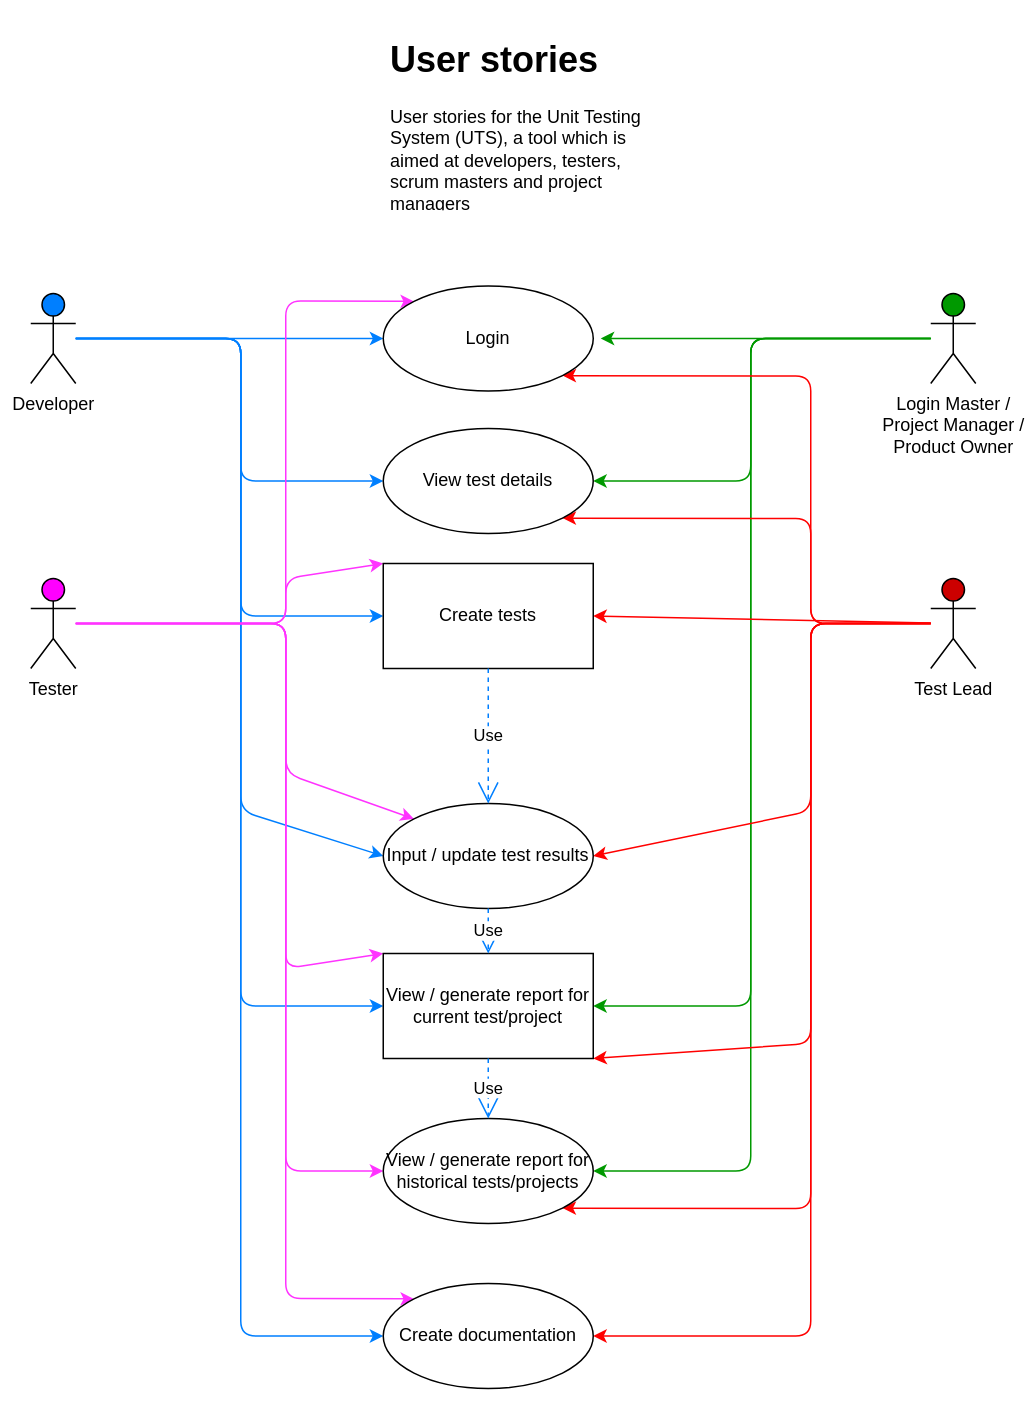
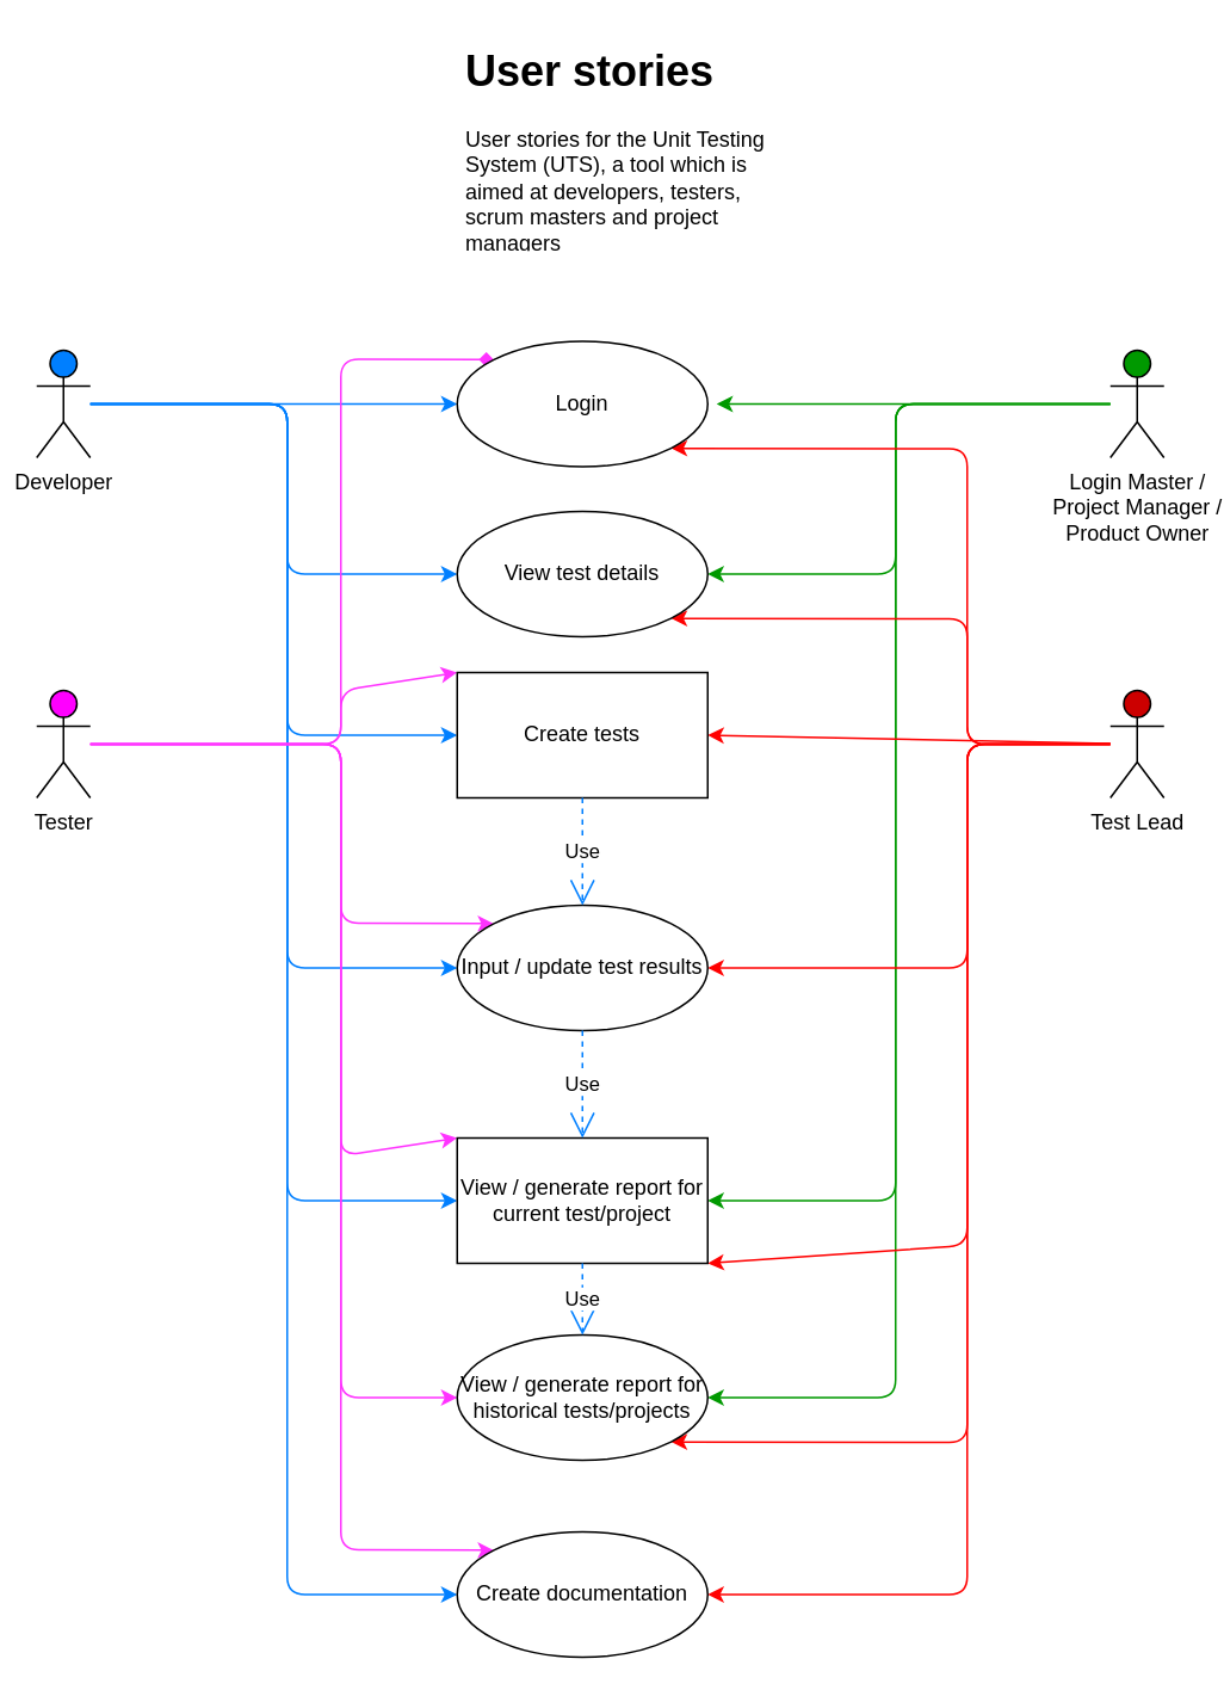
  <mxCell id="0" />
  <mxCell id="1" parent="0" />
  <mxCell id="2" style="edgeStyle=none;html=1;strokeColor=#007FFF;" parent="1" source="8" target="29" edge="1"><mxGeometry relative="1" as="geometry" /></mxCell>
  <mxCell id="3" style="edgeStyle=none;html=1;strokeColor=#007FFF;entryX=0;entryY=0.5;entryDx=0;entryDy=0;" parent="1" source="8" target="30" edge="1"><mxGeometry relative="1" as="geometry"><Array as="points"><mxPoint x="160" y="225" /><mxPoint x="160" y="320" /></Array></mxGeometry></mxCell>
  <mxCell id="4" style="edgeStyle=none;html=1;entryX=0;entryY=0.5;entryDx=0;entryDy=0;fillColor=#0066CC;strokeColor=#007FFF;" parent="1" source="8" target="31" edge="1"><mxGeometry relative="1" as="geometry"><Array as="points"><mxPoint x="160" y="225" /><mxPoint x="160" y="410" /></Array></mxGeometry></mxCell>
  <mxCell id="5" style="edgeStyle=none;html=1;entryX=0;entryY=0.5;entryDx=0;entryDy=0;strokeColor=#007FFF;fillColor=#0066CC;" parent="1" target="33" edge="1"><mxGeometry relative="1" as="geometry"><mxPoint x="50" y="225" as="sourcePoint" /><Array as="points"><mxPoint x="160" y="225" /><mxPoint x="160" y="405" /><mxPoint x="160" y="540" /></Array></mxGeometry></mxCell>
  <mxCell id="6" style="edgeStyle=none;html=1;entryX=0;entryY=0.5;entryDx=0;entryDy=0;strokeColor=#007FFF;fillColor=#0066CC;" parent="1" target="32" edge="1"><mxGeometry relative="1" as="geometry"><mxPoint x="50" y="225" as="sourcePoint" /><Array as="points"><mxPoint x="160" y="225" /><mxPoint x="160" y="670" /></Array></mxGeometry></mxCell>
  <mxCell id="7" style="edgeStyle=none;html=1;entryX=0;entryY=0.5;entryDx=0;entryDy=0;strokeColor=#007FFF;fillColor=#007FFF;" parent="1" target="35" edge="1"><mxGeometry relative="1" as="geometry"><mxPoint x="50" y="225" as="sourcePoint" /><Array as="points"><mxPoint x="160" y="225" /><mxPoint x="160" y="890" /></Array></mxGeometry></mxCell>
  <mxCell id="8" value="Developer" style="shape=umlActor;verticalLabelPosition=bottom;verticalAlign=top;html=1;fillColor=#007FFF;" parent="1" vertex="1"><mxGeometry x="20" y="195" width="30" height="60" as="geometry" /></mxCell>
- <mxCell id="9" style="edgeStyle=none;html=1;strokeColor=#FF33FF;fillColor=#7F00FF;entryX=0;entryY=0;entryDx=0;entryDy=0;" parent="1" source="15" target="29" edge="1"><mxGeometry relative="1" as="geometry"><mxPoint x="250" y="225" as="targetPoint" /><Array as="points"><mxPoint x="190" y="415" /><mxPoint x="190" y="200" /></Array></mxGeometry></mxCell>
+ <mxCell id="9" style="edgeStyle=none;html=1;strokeColor=#FF33FF;fillColor=#7F00FF;entryX=0;entryY=0;entryDx=0;entryDy=0;endArrow=diamond;" parent="1" source="15" target="29" edge="1"><mxGeometry relative="1" as="geometry"><mxPoint x="250" y="225" as="targetPoint" /><Array as="points"><mxPoint x="190" y="415" /><mxPoint x="190" y="200" /></Array></mxGeometry></mxCell>
  <mxCell id="10" style="edgeStyle=none;html=1;strokeColor=#FF33FF;fillColor=#7F00FF;entryX=0;entryY=0;entryDx=0;entryDy=0;" parent="1" source="15" target="31" edge="1"><mxGeometry relative="1" as="geometry"><mxPoint x="250" y="410" as="targetPoint" /><Array as="points"><mxPoint x="190" y="415" /><mxPoint x="190" y="385" /></Array></mxGeometry></mxCell>
  <mxCell id="11" style="edgeStyle=none;html=1;entryX=0;entryY=0;entryDx=0;entryDy=0;strokeColor=#FF33FF;fillColor=#7F00FF;" parent="1" target="32" edge="1"><mxGeometry relative="1" as="geometry"><mxPoint x="50" y="415" as="sourcePoint" /><Array as="points"><mxPoint x="190" y="415" /><mxPoint x="190" y="645" /></Array></mxGeometry></mxCell>
  <mxCell id="12" style="edgeStyle=none;html=1;strokeColor=#FF33FF;fillColor=#7F00FF;entryX=0;entryY=0;entryDx=0;entryDy=0;" parent="1" source="15" target="33" edge="1"><mxGeometry relative="1" as="geometry"><Array as="points"><mxPoint x="190" y="415" /><mxPoint x="190" y="515" /></Array></mxGeometry></mxCell>
  <mxCell id="13" style="edgeStyle=none;html=1;entryX=0;entryY=0.5;entryDx=0;entryDy=0;strokeColor=#FF33FF;fillColor=#7F00FF;" parent="1" target="34" edge="1"><mxGeometry relative="1" as="geometry"><mxPoint x="50" y="415" as="sourcePoint" /><Array as="points"><mxPoint x="190" y="415" /><mxPoint x="190" y="780" /></Array></mxGeometry></mxCell>
  <mxCell id="14" style="edgeStyle=none;html=1;entryX=0;entryY=0;entryDx=0;entryDy=0;strokeColor=#FF33FF;fillColor=#7F00FF;" parent="1" target="35" edge="1"><mxGeometry relative="1" as="geometry"><mxPoint x="50" y="415" as="sourcePoint" /><Array as="points"><mxPoint x="190" y="415" /><mxPoint x="190" y="865" /></Array></mxGeometry></mxCell>
  <mxCell id="15" value="Tester" style="shape=umlActor;verticalLabelPosition=bottom;verticalAlign=top;html=1;fillColor=#FF00FF;" parent="1" vertex="1"><mxGeometry x="20" y="385" width="30" height="60" as="geometry" /></mxCell>
  <mxCell id="16" style="edgeStyle=none;html=1;strokeColor=#009900;fillColor=#7F00FF;" parent="1" source="20" edge="1"><mxGeometry relative="1" as="geometry"><mxPoint x="400" y="225" as="targetPoint" /></mxGeometry></mxCell>
  <mxCell id="17" style="edgeStyle=none;html=1;entryX=1;entryY=0.5;entryDx=0;entryDy=0;strokeColor=#009900;fillColor=#7F00FF;" parent="1" target="30" edge="1"><mxGeometry relative="1" as="geometry"><mxPoint x="620" y="225" as="sourcePoint" /><Array as="points"><mxPoint x="500" y="225" /><mxPoint x="500" y="320" /></Array></mxGeometry></mxCell>
  <mxCell id="18" style="edgeStyle=none;html=1;entryX=1;entryY=0.5;entryDx=0;entryDy=0;strokeColor=#009900;fillColor=#7F00FF;" parent="1" target="32" edge="1"><mxGeometry relative="1" as="geometry"><mxPoint x="620" y="225" as="sourcePoint" /><Array as="points"><mxPoint x="500" y="225" /><mxPoint x="500" y="670" /></Array></mxGeometry></mxCell>
  <mxCell id="19" style="edgeStyle=none;html=1;entryX=1;entryY=0.5;entryDx=0;entryDy=0;strokeColor=#009900;fillColor=#7F00FF;" parent="1" target="34" edge="1"><mxGeometry relative="1" as="geometry"><mxPoint x="620" y="225" as="sourcePoint" /><Array as="points"><mxPoint x="500" y="225" /><mxPoint x="500" y="780" /></Array></mxGeometry></mxCell>
  <mxCell id="20" value="Login Master / &lt;br&gt;Project Manager /&lt;br&gt;Product Owner" style="shape=umlActor;verticalLabelPosition=bottom;verticalAlign=top;html=1;fillColor=#009900;" parent="1" vertex="1"><mxGeometry x="620" y="195" width="30" height="60" as="geometry" /></mxCell>
  <mxCell id="21" style="edgeStyle=none;html=1;entryX=1;entryY=1;entryDx=0;entryDy=0;strokeColor=#FF0000;fillColor=#7F00FF;" parent="1" source="28" target="29" edge="1"><mxGeometry relative="1" as="geometry"><Array as="points"><mxPoint x="540" y="415" /><mxPoint x="540" y="250" /></Array></mxGeometry></mxCell>
  <mxCell id="22" style="edgeStyle=none;html=1;entryX=1;entryY=1;entryDx=0;entryDy=0;strokeColor=#FF0000;fillColor=#7F00FF;" parent="1" source="28" target="30" edge="1"><mxGeometry relative="1" as="geometry"><Array as="points"><mxPoint x="540" y="415" /><mxPoint x="540" y="345" /></Array></mxGeometry></mxCell>
  <mxCell id="23" style="edgeStyle=none;html=1;entryX=1;entryY=0.5;entryDx=0;entryDy=0;strokeColor=#FF0000;fillColor=#7F00FF;" parent="1" source="28" target="31" edge="1"><mxGeometry relative="1" as="geometry" /></mxCell>
  <mxCell id="24" style="edgeStyle=none;html=1;entryX=1;entryY=0.5;entryDx=0;entryDy=0;strokeColor=#FF0000;fillColor=#7F00FF;" parent="1" target="33" edge="1"><mxGeometry relative="1" as="geometry"><mxPoint x="620" y="415" as="sourcePoint" /><Array as="points"><mxPoint x="540" y="415" /><mxPoint x="540" y="540" /></Array></mxGeometry></mxCell>
  <mxCell id="25" style="edgeStyle=none;html=1;entryX=1;entryY=1;entryDx=0;entryDy=0;strokeColor=#FF0000;fillColor=#7F00FF;" parent="1" source="28" target="32" edge="1"><mxGeometry relative="1" as="geometry"><Array as="points"><mxPoint x="540" y="415" /><mxPoint x="540" y="695" /></Array></mxGeometry></mxCell>
  <mxCell id="26" style="edgeStyle=none;html=1;entryX=1;entryY=1;entryDx=0;entryDy=0;strokeColor=#FF0000;fillColor=#7F00FF;" parent="1" target="34" edge="1"><mxGeometry relative="1" as="geometry"><mxPoint x="620" y="415" as="sourcePoint" /><Array as="points"><mxPoint x="540" y="415" /><mxPoint x="540" y="805" /></Array></mxGeometry></mxCell>
  <mxCell id="27" style="edgeStyle=none;html=1;entryX=1;entryY=0.5;entryDx=0;entryDy=0;strokeColor=#FF0000;fillColor=#7F00FF;" parent="1" target="35" edge="1"><mxGeometry relative="1" as="geometry"><mxPoint x="620" y="415" as="sourcePoint" /><Array as="points"><mxPoint x="540" y="415" /><mxPoint x="540" y="890" /></Array></mxGeometry></mxCell>
  <mxCell id="28" value="Test Lead" style="shape=umlActor;verticalLabelPosition=bottom;verticalAlign=top;html=1;fillColor=#CC0000;" parent="1" vertex="1"><mxGeometry x="620" y="385" width="30" height="60" as="geometry" /></mxCell>
  <mxCell id="29" value="Login" style="ellipse;whiteSpace=wrap;html=1;" parent="1" vertex="1"><mxGeometry x="255" y="190" width="140" height="70" as="geometry" /></mxCell>
  <mxCell id="30" value="View test details" style="ellipse;whiteSpace=wrap;html=1;" parent="1" vertex="1"><mxGeometry x="255" y="285" width="140" height="70" as="geometry" /></mxCell>
  <mxCell id="31" value="Create tests" style="whiteSpace=wrap;html=1;rounded=0;" parent="1" vertex="1"><mxGeometry x="255" y="375" width="140" height="70" as="geometry" /></mxCell>
  <mxCell id="32" value="View / generate report for current test/project" style="whiteSpace=wrap;html=1;rounded=0;" parent="1" vertex="1"><mxGeometry x="255" y="635" width="140" height="70" as="geometry" /></mxCell>
- <mxCell id="33" value="Input / update test results" style="ellipse;whiteSpace=wrap;html=1;" parent="1" vertex="1"><mxGeometry x="255" y="535" width="140" height="70" as="geometry" /></mxCell>
+ <mxCell id="33" value="Input / update test results" style="ellipse;whiteSpace=wrap;html=1;" parent="1" vertex="1"><mxGeometry x="255" y="505" width="140" height="70" as="geometry" /></mxCell>
  <mxCell id="34" value="View / generate report for historical tests/projects" style="ellipse;whiteSpace=wrap;html=1;" parent="1" vertex="1"><mxGeometry x="255" y="745" width="140" height="70" as="geometry" /></mxCell>
  <mxCell id="35" value="Create documentation" style="ellipse;whiteSpace=wrap;html=1;" parent="1" vertex="1"><mxGeometry x="255" y="855" width="140" height="70" as="geometry" /></mxCell>
  <mxCell id="36" value="Use" style="endArrow=open;endSize=12;dashed=1;html=1;strokeColor=#007FFF;fillColor=#0066CC;exitX=0.5;exitY=1;exitDx=0;exitDy=0;" parent="1" source="31" target="33" edge="1"><mxGeometry width="160" relative="1" as="geometry"><mxPoint x="230" y="495" as="sourcePoint" /><mxPoint x="390" y="495" as="targetPoint" /></mxGeometry></mxCell>
  <mxCell id="37" value="Use" style="endArrow=open;endSize=12;dashed=1;html=1;strokeColor=#007FFF;fillColor=#0066CC;exitX=0.5;exitY=1;exitDx=0;exitDy=0;" parent="1" source="33" target="32" edge="1"><mxGeometry width="160" relative="1" as="geometry"><mxPoint x="230" y="615" as="sourcePoint" /><mxPoint x="390" y="615" as="targetPoint" /></mxGeometry></mxCell>
  <mxCell id="38" value="Use" style="endArrow=open;endSize=12;dashed=1;html=1;strokeColor=#007FFF;fillColor=#0066CC;exitX=0.5;exitY=1;exitDx=0;exitDy=0;entryX=0.5;entryY=0;entryDx=0;entryDy=0;" parent="1" source="32" target="34" edge="1"><mxGeometry width="160" relative="1" as="geometry"><mxPoint x="340" y="715" as="sourcePoint" /><mxPoint x="500" y="715" as="targetPoint" /></mxGeometry></mxCell>
  <mxCell id="39" value="&lt;h1&gt;User stories&lt;/h1&gt;&lt;p&gt;User stories for the Unit Testing System (UTS), a tool which is aimed at developers, testers, scrum masters and project managers&lt;/p&gt;" style="text;html=1;strokeColor=none;fillColor=none;spacing=5;spacingTop=-20;whiteSpace=wrap;overflow=hidden;rounded=0;shadow=1;" parent="1" vertex="1"><mxGeometry x="255" y="20" width="190" height="120" as="geometry" /></mxCell>
